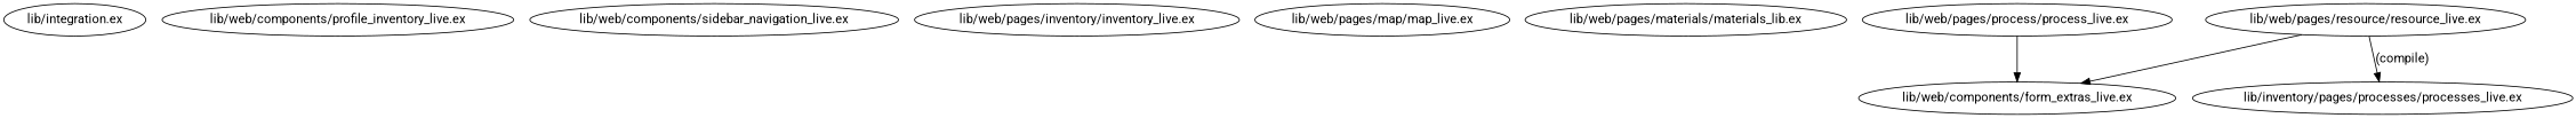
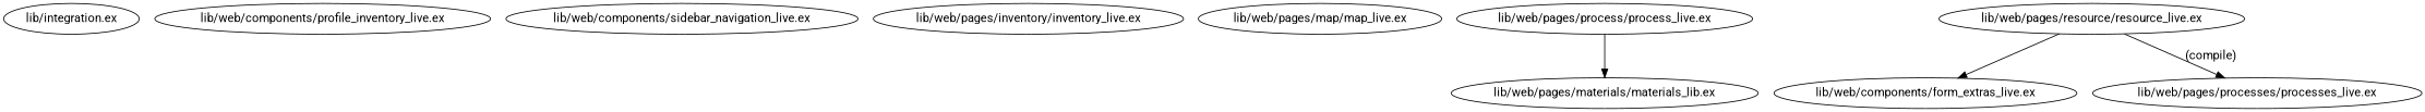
  digraph {
    fontname=Roboto
    node [fontname=Roboto]
    edge [fontname=Roboto]
    "lib/integration.ex"
    "lib/web/components/profile_inventory_live.ex"
    "lib/web/components/sidebar_navigation_live.ex"
    "lib/web/pages/inventory/inventory_live.ex"
    "lib/web/pages/map/map_live.ex"
    n6 [label="lib/web/pages/materials/materials_lib.ex"]
    "lib/web/pages/process/process_live.ex"
    "lib/web/components/form_extras_live.ex"
    "lib/web/pages/resource/resource_live.ex"
-   "lib/web/pages/processes/processes_live.ex" [label="lib/inventory/pages/processes/processes_live.ex"]
-   "lib/web/pages/process/process_live.ex" -> "lib/web/components/form_extras_live.ex"
+   "lib/web/pages/processes/processes_live.ex"
+   "lib/web/pages/process/process_live.ex" -> n6
    "lib/web/pages/resource/resource_live.ex" -> "lib/web/components/form_extras_live.ex"
    "lib/web/pages/resource/resource_live.ex" -> "lib/web/pages/processes/processes_live.ex" [label="(compile)"]
  }
